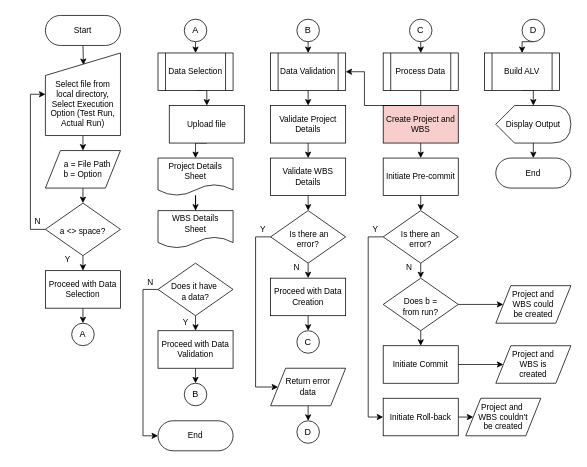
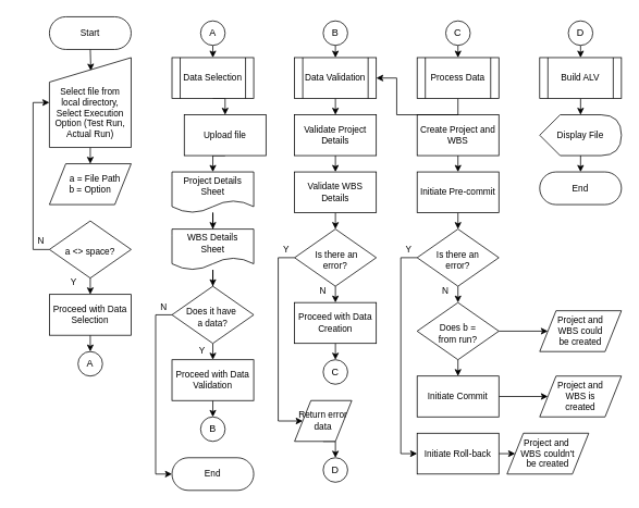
  <mxCell id="0" />
  <mxCell id="1" parent="0" />
  <mxCell id="2" style="edgeStyle=orthogonalEdgeStyle;rounded=0;orthogonalLoop=1;jettySize=auto;html=1;exitX=0.5;exitY=0.5;exitDx=0;exitDy=20;exitPerimeter=0;entryX=0.507;entryY=0.145;entryDx=0;entryDy=0;entryPerimeter=0;" parent="1" source="3" target="22" edge="1"><mxGeometry relative="1" as="geometry" /></mxCell>
  <mxCell id="3" value="Start" style="html=1;dashed=0;whiteSpace=wrap;shape=mxgraph.dfd.start;fontSize=11;" parent="1" vertex="1"><mxGeometry x="60" y="20" width="100" height="40" as="geometry" /></mxCell>
  <mxCell id="4" style="edgeStyle=orthogonalEdgeStyle;rounded=0;orthogonalLoop=1;jettySize=auto;html=1;exitX=0.5;exitY=1;exitDx=0;exitDy=0;entryX=0.5;entryY=0;entryDx=0;entryDy=0;" parent="1" source="5" target="36" edge="1"><mxGeometry relative="1" as="geometry" /></mxCell>
  <mxCell id="5" value="Upload file" style="whiteSpace=wrap;html=1;strokeWidth=1;fontSize=11;" parent="1" vertex="1"><mxGeometry x="225" y="140" width="100" height="50" as="geometry" /></mxCell>
  <mxCell id="6" style="edgeStyle=orthogonalEdgeStyle;rounded=0;orthogonalLoop=1;jettySize=auto;html=1;exitX=0.5;exitY=1;exitDx=0;exitDy=0;entryX=0.5;entryY=0;entryDx=0;entryDy=0;" edge="1" parent="1" source="8" target="57"><mxGeometry relative="1" as="geometry" /></mxCell>
  <mxCell id="7" style="edgeStyle=orthogonalEdgeStyle;rounded=0;orthogonalLoop=1;jettySize=auto;html=1;exitX=0;exitY=0.5;exitDx=0;exitDy=0;entryX=0;entryY=0.5;entryDx=0;entryDy=0;" edge="1" parent="1" source="8" target="79"><mxGeometry relative="1" as="geometry" /></mxCell>
  <mxCell id="8" value="&amp;nbsp;Is there an&amp;nbsp;&lt;br&gt;error?" style="rhombus;whiteSpace=wrap;html=1;strokeWidth=1;fontSize=11;spacingTop=5;" parent="1" vertex="1"><mxGeometry x="510" y="280" width="100" height="70" as="geometry" /></mxCell>
  <mxCell id="9" style="edgeStyle=orthogonalEdgeStyle;rounded=0;orthogonalLoop=1;jettySize=auto;html=1;exitX=0.5;exitY=1;exitDx=0;exitDy=0;entryX=0.5;entryY=0;entryDx=0;entryDy=0;" parent="1" source="10" target="15" edge="1"><mxGeometry relative="1" as="geometry" /></mxCell>
  <mxCell id="10" value="Validate Project Details" style="whiteSpace=wrap;html=1;strokeWidth=1;fontSize=11;" parent="1" vertex="1"><mxGeometry x="360" y="140" width="100" height="50" as="geometry" /></mxCell>
  <mxCell id="11" style="edgeStyle=orthogonalEdgeStyle;rounded=0;orthogonalLoop=1;jettySize=auto;html=1;exitX=0.5;exitY=1;exitDx=0;exitDy=0;entryX=0.5;entryY=0;entryDx=0;entryDy=0;" parent="1" source="13" target="47" edge="1"><mxGeometry relative="1" as="geometry" /></mxCell>
  <mxCell id="12" style="edgeStyle=orthogonalEdgeStyle;rounded=0;orthogonalLoop=1;jettySize=auto;html=1;exitX=0;exitY=0.5;exitDx=0;exitDy=0;entryX=0;entryY=0.5;entryDx=0;entryDy=0;" edge="1" parent="1" source="13" target="70"><mxGeometry relative="1" as="geometry"><mxPoint x="340" y="520" as="targetPoint" /><Array as="points"><mxPoint x="340" y="315" /><mxPoint x="340" y="515" /></Array></mxGeometry></mxCell>
  <mxCell id="13" value="&amp;nbsp;Is there an &lt;br&gt;error?" style="rhombus;whiteSpace=wrap;html=1;strokeWidth=1;fontSize=11;spacingTop=5;" parent="1" vertex="1"><mxGeometry x="360" y="280" width="100" height="70" as="geometry" /></mxCell>
  <mxCell id="14" style="edgeStyle=orthogonalEdgeStyle;rounded=0;orthogonalLoop=1;jettySize=auto;html=1;exitX=0.5;exitY=1;exitDx=0;exitDy=0;entryX=0.5;entryY=0;entryDx=0;entryDy=0;" parent="1" source="15" target="13" edge="1"><mxGeometry relative="1" as="geometry" /></mxCell>
  <mxCell id="15" value="Validate WBS Details" style="whiteSpace=wrap;html=1;strokeWidth=1;fontSize=11;" parent="1" vertex="1"><mxGeometry x="360" y="210" width="100" height="50" as="geometry" /></mxCell>
  <mxCell id="16" style="edgeStyle=orthogonalEdgeStyle;rounded=0;orthogonalLoop=1;jettySize=auto;html=1;exitX=0.5;exitY=1;exitDx=0;exitDy=0;entryX=0.5;entryY=0;entryDx=0;entryDy=0;" parent="1" source="18" target="40" edge="1"><mxGeometry relative="1" as="geometry" /></mxCell>
  <mxCell id="17" style="edgeStyle=orthogonalEdgeStyle;rounded=0;orthogonalLoop=1;jettySize=auto;html=1;exitX=0;exitY=0.5;exitDx=0;exitDy=0;entryX=0;entryY=0.5;entryDx=0;entryDy=0;entryPerimeter=0;" parent="1" source="18" target="68" edge="1"><mxGeometry relative="1" as="geometry" /></mxCell>
  <mxCell id="18" value="Does it have&amp;nbsp;&lt;br&gt;a data?" style="rhombus;whiteSpace=wrap;html=1;strokeWidth=1;fontSize=11;spacingTop=5;" parent="1" vertex="1"><mxGeometry x="210" y="350" width="100" height="70" as="geometry" /></mxCell>
  <mxCell id="19" style="edgeStyle=orthogonalEdgeStyle;rounded=0;orthogonalLoop=1;jettySize=auto;html=1;exitX=0.5;exitY=1;exitDx=0;exitDy=0;entryX=0.5;entryY=0;entryDx=0;entryDy=0;" edge="1" parent="1" source="20" target="54"><mxGeometry relative="1" as="geometry" /></mxCell>
- <mxCell id="20" value="Create Project and WBS" style="whiteSpace=wrap;html=1;strokeWidth=1;fontSize=11;fillColor=#f8cecc;" parent="1" vertex="1"><mxGeometry x="510" y="140" width="100" height="50" as="geometry" /></mxCell>
+ <mxCell id="20" value="Create Project and WBS" style="whiteSpace=wrap;html=1;strokeWidth=1;fontSize=11;" parent="1" vertex="1"><mxGeometry x="510" y="140" width="100" height="50" as="geometry" /></mxCell>
  <mxCell id="21" style="edgeStyle=orthogonalEdgeStyle;rounded=0;orthogonalLoop=1;jettySize=auto;html=1;exitX=0.5;exitY=1;exitDx=0;exitDy=0;entryX=0.5;entryY=0;entryDx=0;entryDy=0;" parent="1" source="22" target="24" edge="1"><mxGeometry relative="1" as="geometry" /></mxCell>
  <mxCell id="22" value="&lt;br style=&quot;font-size: 11px;&quot;&gt;&lt;br style=&quot;font-size: 11px;&quot;&gt;Select file from local directory,&lt;br&gt;Select Execution Option (Test Run, Actual Run)" style="shape=manualInput;whiteSpace=wrap;html=1;fontSize=11;" parent="1" vertex="1"><mxGeometry x="60" y="70" width="100" height="110" as="geometry" /></mxCell>
- <mxCell id="23" style="edgeStyle=orthogonalEdgeStyle;rounded=0;orthogonalLoop=1;jettySize=auto;html=1;exitX=0.5;exitY=1;exitDx=0;exitDy=0;entryX=0.5;entryY=0;entryDx=0;entryDy=0;" parent="1" source="24" target="27" edge="1"><mxGeometry relative="1" as="geometry" /></mxCell>
  <mxCell id="24" value="&amp;nbsp; &amp;nbsp; a = File Path&lt;br&gt;b = Option" style="shape=parallelogram;perimeter=parallelogramPerimeter;whiteSpace=wrap;html=1;fixedSize=1;fontSize=11;" parent="1" vertex="1"><mxGeometry x="60" y="200" width="100" height="50" as="geometry" /></mxCell>
  <mxCell id="25" style="edgeStyle=orthogonalEdgeStyle;rounded=0;orthogonalLoop=1;jettySize=auto;html=1;exitX=0.5;exitY=1;exitDx=0;exitDy=0;entryX=0.5;entryY=0;entryDx=0;entryDy=0;" parent="1" source="27" target="29" edge="1"><mxGeometry relative="1" as="geometry" /></mxCell>
  <mxCell id="26" style="edgeStyle=orthogonalEdgeStyle;rounded=0;orthogonalLoop=1;jettySize=auto;html=1;exitX=0;exitY=0.5;exitDx=0;exitDy=0;entryX=0;entryY=0.5;entryDx=0;entryDy=0;" edge="1" parent="1" source="27" target="22"><mxGeometry relative="1" as="geometry" /></mxCell>
  <mxCell id="27" value="a &amp;lt;&amp;gt; space?&lt;br&gt;" style="rhombus;whiteSpace=wrap;html=1;strokeWidth=1;fontSize=11;spacingTop=5;" parent="1" vertex="1"><mxGeometry x="60" y="270" width="100" height="70" as="geometry" /></mxCell>
  <mxCell id="28" style="edgeStyle=orthogonalEdgeStyle;rounded=0;orthogonalLoop=1;jettySize=auto;html=1;exitX=0.5;exitY=1;exitDx=0;exitDy=0;entryX=0.5;entryY=0;entryDx=0;entryDy=0;" parent="1" source="29" target="30" edge="1"><mxGeometry relative="1" as="geometry" /></mxCell>
  <mxCell id="29" value="Proceed with Data Selection" style="whiteSpace=wrap;html=1;strokeWidth=1;fontSize=11;" parent="1" vertex="1"><mxGeometry x="60" y="360" width="100" height="50" as="geometry" /></mxCell>
  <mxCell id="30" value="A" style="ellipse;whiteSpace=wrap;html=1;aspect=fixed;" parent="1" vertex="1"><mxGeometry x="95" y="430" width="30" height="30" as="geometry" /></mxCell>
  <mxCell id="31" style="edgeStyle=orthogonalEdgeStyle;rounded=0;orthogonalLoop=1;jettySize=auto;html=1;exitX=0.5;exitY=1;exitDx=0;exitDy=0;entryX=0.5;entryY=0;entryDx=0;entryDy=0;" parent="1" source="32" target="34" edge="1"><mxGeometry relative="1" as="geometry" /></mxCell>
  <mxCell id="32" value="A" style="ellipse;whiteSpace=wrap;html=1;aspect=fixed;" parent="1" vertex="1"><mxGeometry x="245" y="25" width="30" height="30" as="geometry" /></mxCell>
  <mxCell id="33" style="edgeStyle=orthogonalEdgeStyle;rounded=0;orthogonalLoop=1;jettySize=auto;html=1;exitX=0.5;exitY=1;exitDx=0;exitDy=0;entryX=0.5;entryY=0;entryDx=0;entryDy=0;" parent="1" source="34" target="5" edge="1"><mxGeometry relative="1" as="geometry" /></mxCell>
  <mxCell id="34" value="Data Selection" style="shape=process;whiteSpace=wrap;html=1;backgroundOutline=1;fontSize=11;" parent="1" vertex="1"><mxGeometry x="210" y="70" width="100" height="50" as="geometry" /></mxCell>
  <mxCell id="35" value="" style="edgeStyle=orthogonalEdgeStyle;rounded=0;orthogonalLoop=1;jettySize=auto;html=1;" parent="1" source="36" target="38" edge="1"><mxGeometry relative="1" as="geometry" /></mxCell>
  <mxCell id="36" value="Project Details Sheet" style="shape=document;whiteSpace=wrap;html=1;boundedLbl=1;fontSize=11;" parent="1" vertex="1"><mxGeometry x="210" y="210" width="100" height="50" as="geometry" /></mxCell>
+ <mxCell id="37" value="" style="edgeStyle=orthogonalEdgeStyle;rounded=0;orthogonalLoop=1;jettySize=auto;html=1;" parent="1" source="38" target="18" edge="1"><mxGeometry relative="1" as="geometry" /></mxCell>
  <mxCell id="38" value="WBS Details &lt;br&gt;Sheet" style="shape=document;whiteSpace=wrap;html=1;boundedLbl=1;fontSize=11;" parent="1" vertex="1"><mxGeometry x="210" y="280" width="100" height="50" as="geometry" /></mxCell>
  <mxCell id="39" style="edgeStyle=orthogonalEdgeStyle;rounded=0;orthogonalLoop=1;jettySize=auto;html=1;exitX=0.5;exitY=1;exitDx=0;exitDy=0;entryX=0.5;entryY=0;entryDx=0;entryDy=0;" parent="1" source="40" target="41" edge="1"><mxGeometry relative="1" as="geometry" /></mxCell>
  <mxCell id="40" value="Proceed with Data Validation" style="whiteSpace=wrap;html=1;strokeWidth=1;fontSize=11;" parent="1" vertex="1"><mxGeometry x="210" y="440" width="100" height="50" as="geometry" /></mxCell>
  <mxCell id="41" value="B" style="ellipse;whiteSpace=wrap;html=1;aspect=fixed;" parent="1" vertex="1"><mxGeometry x="245" y="510" width="30" height="30" as="geometry" /></mxCell>
  <mxCell id="42" style="edgeStyle=orthogonalEdgeStyle;rounded=0;orthogonalLoop=1;jettySize=auto;html=1;exitX=0.5;exitY=1;exitDx=0;exitDy=0;entryX=0.5;entryY=0;entryDx=0;entryDy=0;" parent="1" source="43" target="45" edge="1"><mxGeometry relative="1" as="geometry" /></mxCell>
  <mxCell id="43" value="B" style="ellipse;whiteSpace=wrap;html=1;aspect=fixed;" parent="1" vertex="1"><mxGeometry x="395" y="25" width="30" height="30" as="geometry" /></mxCell>
  <mxCell id="44" style="edgeStyle=orthogonalEdgeStyle;rounded=0;orthogonalLoop=1;jettySize=auto;html=1;exitX=0.5;exitY=1;exitDx=0;exitDy=0;entryX=0.5;entryY=0;entryDx=0;entryDy=0;" parent="1" source="45" target="10" edge="1"><mxGeometry relative="1" as="geometry" /></mxCell>
  <mxCell id="45" value="Data Validation" style="shape=process;whiteSpace=wrap;html=1;backgroundOutline=1;fontSize=11;" parent="1" vertex="1"><mxGeometry x="360" y="70" width="100" height="50" as="geometry" /></mxCell>
  <mxCell id="46" style="edgeStyle=orthogonalEdgeStyle;rounded=0;orthogonalLoop=1;jettySize=auto;html=1;exitX=0.5;exitY=1;exitDx=0;exitDy=0;entryX=0.5;entryY=0;entryDx=0;entryDy=0;" edge="1" parent="1" source="47" target="48"><mxGeometry relative="1" as="geometry" /></mxCell>
  <mxCell id="47" value="Proceed with Data Creation" style="whiteSpace=wrap;html=1;strokeWidth=1;fontSize=11;" parent="1" vertex="1"><mxGeometry x="360" y="370" width="100" height="50" as="geometry" /></mxCell>
  <mxCell id="48" value="C" style="ellipse;whiteSpace=wrap;html=1;aspect=fixed;" parent="1" vertex="1"><mxGeometry x="395" y="440" width="30" height="30" as="geometry" /></mxCell>
  <mxCell id="49" style="edgeStyle=orthogonalEdgeStyle;rounded=0;orthogonalLoop=1;jettySize=auto;html=1;exitX=0.5;exitY=1;exitDx=0;exitDy=0;entryX=0.5;entryY=0;entryDx=0;entryDy=0;" edge="1" parent="1" source="50" target="52"><mxGeometry relative="1" as="geometry" /></mxCell>
  <mxCell id="50" value="C" style="ellipse;whiteSpace=wrap;html=1;aspect=fixed;" parent="1" vertex="1"><mxGeometry x="545" y="25" width="30" height="30" as="geometry" /></mxCell>
  <mxCell id="51" style="edgeStyle=orthogonalEdgeStyle;rounded=0;orthogonalLoop=1;jettySize=auto;html=1;exitX=0.5;exitY=1;exitDx=0;exitDy=0;" edge="1" parent="1" source="52" target="45"><mxGeometry relative="1" as="geometry" /></mxCell>
  <mxCell id="52" value="Process Data" style="shape=process;whiteSpace=wrap;html=1;backgroundOutline=1;fontSize=11;" parent="1" vertex="1"><mxGeometry x="510" y="70" width="100" height="50" as="geometry" /></mxCell>
  <mxCell id="53" style="edgeStyle=orthogonalEdgeStyle;rounded=0;orthogonalLoop=1;jettySize=auto;html=1;exitX=0.5;exitY=1;exitDx=0;exitDy=0;entryX=0.5;entryY=0;entryDx=0;entryDy=0;" edge="1" parent="1" source="54" target="8"><mxGeometry relative="1" as="geometry" /></mxCell>
  <mxCell id="54" value="Initiate Pre-commit" style="whiteSpace=wrap;html=1;strokeWidth=1;fontSize=11;" parent="1" vertex="1"><mxGeometry x="510" y="210" width="100" height="50" as="geometry" /></mxCell>
  <mxCell id="55" style="edgeStyle=orthogonalEdgeStyle;rounded=0;orthogonalLoop=1;jettySize=auto;html=1;exitX=0.5;exitY=1;exitDx=0;exitDy=0;entryX=0.5;entryY=0;entryDx=0;entryDy=0;" edge="1" parent="1" source="57" target="59"><mxGeometry relative="1" as="geometry" /></mxCell>
  <mxCell id="56" style="edgeStyle=orthogonalEdgeStyle;rounded=0;orthogonalLoop=1;jettySize=auto;html=1;exitX=1;exitY=0.5;exitDx=0;exitDy=0;entryX=0;entryY=0.5;entryDx=0;entryDy=0;" edge="1" parent="1" source="57" target="81"><mxGeometry relative="1" as="geometry" /></mxCell>
  <mxCell id="57" value="Does b =&lt;br&gt;from run?" style="rhombus;whiteSpace=wrap;html=1;strokeWidth=1;fontSize=11;spacingTop=5;" parent="1" vertex="1"><mxGeometry x="510" y="370" width="100" height="70" as="geometry" /></mxCell>
  <mxCell id="58" style="edgeStyle=orthogonalEdgeStyle;rounded=0;orthogonalLoop=1;jettySize=auto;html=1;exitX=1;exitY=0.5;exitDx=0;exitDy=0;entryX=0;entryY=0.5;entryDx=0;entryDy=0;" edge="1" parent="1" source="59" target="67"><mxGeometry relative="1" as="geometry" /></mxCell>
  <mxCell id="59" value="Initiate Commit" style="whiteSpace=wrap;html=1;strokeWidth=1;fontSize=11;" parent="1" vertex="1"><mxGeometry x="510" y="460" width="100" height="50" as="geometry" /></mxCell>
  <mxCell id="60" style="edgeStyle=orthogonalEdgeStyle;rounded=0;orthogonalLoop=1;jettySize=auto;html=1;exitX=0.5;exitY=1;exitDx=0;exitDy=0;entryX=0.5;entryY=0;entryDx=0;entryDy=0;" edge="1" parent="1" source="61" target="63"><mxGeometry relative="1" as="geometry" /></mxCell>
  <mxCell id="61" value="D" style="ellipse;whiteSpace=wrap;html=1;aspect=fixed;" parent="1" vertex="1"><mxGeometry x="695" y="25" width="30" height="30" as="geometry" /></mxCell>
  <mxCell id="62" style="edgeStyle=orthogonalEdgeStyle;rounded=0;orthogonalLoop=1;jettySize=auto;html=1;exitX=0.5;exitY=1;exitDx=0;exitDy=0;entryX=0;entryY=0;entryDx=50;entryDy=0;entryPerimeter=0;" edge="1" parent="1" source="63" target="66"><mxGeometry relative="1" as="geometry" /></mxCell>
- <mxCell id="63" value="Build ALV" style="shape=process;whiteSpace=wrap;html=1;backgroundOutline=1;fontSize=11;" parent="1" vertex="1"><mxGeometry x="645" y="70" width="100" height="50" as="geometry" /></mxCell>
+ <mxCell id="63" value="Build ALV" style="shape=process;whiteSpace=wrap;html=1;backgroundOutline=1;fontSize=11;" parent="1" vertex="1"><mxGeometry x="660" y="70" width="100" height="50" as="geometry" /></mxCell>
  <mxCell id="64" value="End" style="html=1;dashed=0;whiteSpace=wrap;shape=mxgraph.dfd.start;fontSize=11;" parent="1" vertex="1"><mxGeometry x="660" y="210" width="100" height="40" as="geometry" /></mxCell>
  <mxCell id="65" style="edgeStyle=orthogonalEdgeStyle;rounded=0;orthogonalLoop=1;jettySize=auto;html=1;exitX=0;exitY=0;exitDx=50;exitDy=50;exitPerimeter=0;entryX=0.5;entryY=0.5;entryDx=0;entryDy=-20;entryPerimeter=0;" edge="1" parent="1" source="66" target="64"><mxGeometry relative="1" as="geometry" /></mxCell>
- <mxCell id="66" value="Display Output" style="shape=display;whiteSpace=wrap;html=1;fontSize=11;" parent="1" vertex="1"><mxGeometry x="660" y="140" width="100" height="50" as="geometry" /></mxCell>
+ <mxCell id="66" value="Display File" style="shape=display;whiteSpace=wrap;html=1;fontSize=11;" parent="1" vertex="1"><mxGeometry x="660" y="140" width="100" height="50" as="geometry" /></mxCell>
  <mxCell id="67" value="Project and&lt;br&gt;WBS is&lt;br&gt;created" style="shape=parallelogram;perimeter=parallelogramPerimeter;whiteSpace=wrap;html=1;fixedSize=1;fontSize=11;" parent="1" vertex="1"><mxGeometry x="660" y="460" width="100" height="50" as="geometry" /></mxCell>
  <mxCell id="68" value="End" style="html=1;dashed=0;whiteSpace=wrap;shape=mxgraph.dfd.start;fontSize=11;" parent="1" vertex="1"><mxGeometry x="210" y="560" width="100" height="40" as="geometry" /></mxCell>
  <mxCell id="69" style="edgeStyle=orthogonalEdgeStyle;rounded=0;orthogonalLoop=1;jettySize=auto;html=1;exitX=0.5;exitY=1;exitDx=0;exitDy=0;entryX=0.5;entryY=0;entryDx=0;entryDy=0;" edge="1" parent="1" source="70" target="75"><mxGeometry relative="1" as="geometry" /></mxCell>
- <mxCell id="70" value="Return error&lt;br&gt;data" style="shape=parallelogram;perimeter=parallelogramPerimeter;whiteSpace=wrap;html=1;fixedSize=1;fontSize=11;" vertex="1" parent="1"><mxGeometry x="360" y="490" width="100" height="50" as="geometry" /></mxCell>
+ <mxCell id="70" value="Return error&lt;br&gt;data" style="shape=parallelogram;perimeter=parallelogramPerimeter;whiteSpace=wrap;html=1;fixedSize=1;fontSize=11;" vertex="1" parent="1"><mxGeometry x="360" y="490" width="70" height="50" as="geometry" /></mxCell>
  <mxCell id="71" value="N" style="text;strokeColor=none;align=center;fillColor=none;html=1;verticalAlign=middle;whiteSpace=wrap;rounded=0;fontSize=11;" vertex="1" parent="1"><mxGeometry x="170" y="360" width="60" height="30" as="geometry" /></mxCell>
  <mxCell id="72" value="Y" style="text;strokeColor=none;align=center;fillColor=none;html=1;verticalAlign=middle;whiteSpace=wrap;rounded=0;fontSize=11;" vertex="1" parent="1"><mxGeometry x="217" y="414" width="60" height="30" as="geometry" /></mxCell>
  <mxCell id="73" value="Y" style="text;strokeColor=none;align=center;fillColor=none;html=1;verticalAlign=middle;whiteSpace=wrap;rounded=0;fontSize=11;" vertex="1" parent="1"><mxGeometry x="60" y="330" width="60" height="30" as="geometry" /></mxCell>
  <mxCell id="74" value="N" style="text;strokeColor=none;align=center;fillColor=none;html=1;verticalAlign=middle;whiteSpace=wrap;rounded=0;fontSize=11;" vertex="1" parent="1"><mxGeometry x="20" y="280" width="60" height="30" as="geometry" /></mxCell>
  <mxCell id="75" value="D" style="ellipse;whiteSpace=wrap;html=1;aspect=fixed;" vertex="1" parent="1"><mxGeometry x="395" y="560" width="30" height="30" as="geometry" /></mxCell>
  <mxCell id="76" value="N" style="text;strokeColor=none;align=center;fillColor=none;html=1;verticalAlign=middle;whiteSpace=wrap;rounded=0;fontSize=11;" vertex="1" parent="1"><mxGeometry x="365" y="340" width="60" height="30" as="geometry" /></mxCell>
  <mxCell id="77" value="Y" style="text;strokeColor=none;align=center;fillColor=none;html=1;verticalAlign=middle;whiteSpace=wrap;rounded=0;fontSize=11;" vertex="1" parent="1"><mxGeometry x="320" y="290" width="60" height="30" as="geometry" /></mxCell>
  <mxCell id="78" style="edgeStyle=orthogonalEdgeStyle;rounded=0;orthogonalLoop=1;jettySize=auto;html=1;exitX=1;exitY=0.5;exitDx=0;exitDy=0;entryX=0;entryY=0.5;entryDx=0;entryDy=0;" edge="1" parent="1" source="79" target="80"><mxGeometry relative="1" as="geometry" /></mxCell>
  <mxCell id="79" value="Initiate Roll-back" style="whiteSpace=wrap;html=1;strokeWidth=1;fontSize=11;" vertex="1" parent="1"><mxGeometry x="510" y="530" width="100" height="50" as="geometry" /></mxCell>
  <mxCell id="80" value="Project and&amp;nbsp;&lt;br&gt;WBS couldn't&lt;br&gt;be created" style="shape=parallelogram;perimeter=parallelogramPerimeter;whiteSpace=wrap;html=1;fixedSize=1;fontSize=11;" vertex="1" parent="1"><mxGeometry x="620" y="530" width="100" height="50" as="geometry" /></mxCell>
  <mxCell id="81" value="Project and&lt;br&gt;WBS could&lt;br&gt;be created" style="shape=parallelogram;perimeter=parallelogramPerimeter;whiteSpace=wrap;html=1;fixedSize=1;fontSize=11;" vertex="1" parent="1"><mxGeometry x="660" y="380" width="100" height="50" as="geometry" /></mxCell>
  <mxCell id="82" value="Y" style="text;strokeColor=none;align=center;fillColor=none;html=1;verticalAlign=middle;whiteSpace=wrap;rounded=0;fontSize=11;" vertex="1" parent="1"><mxGeometry x="470" y="290" width="60" height="30" as="geometry" /></mxCell>
  <mxCell id="83" value="N" style="text;strokeColor=none;align=center;fillColor=none;html=1;verticalAlign=middle;whiteSpace=wrap;rounded=0;fontSize=11;" vertex="1" parent="1"><mxGeometry x="515" y="340" width="60" height="30" as="geometry" /></mxCell>
